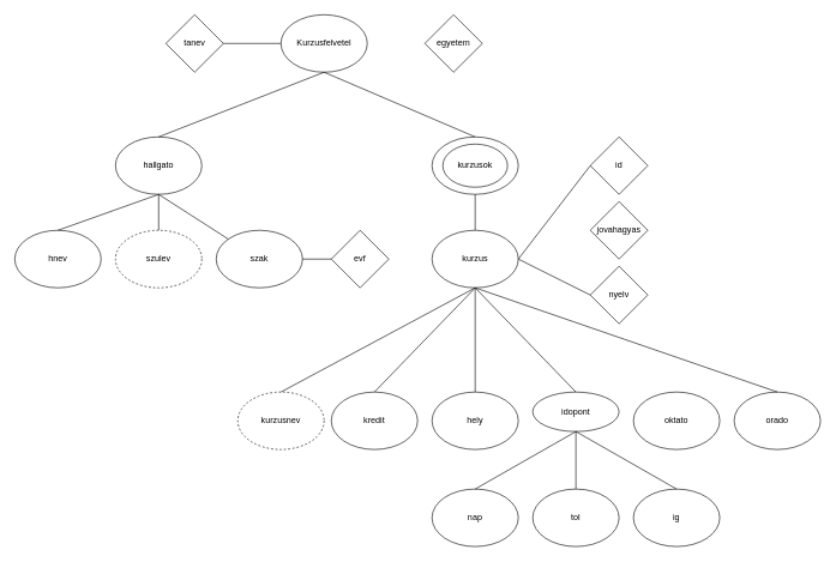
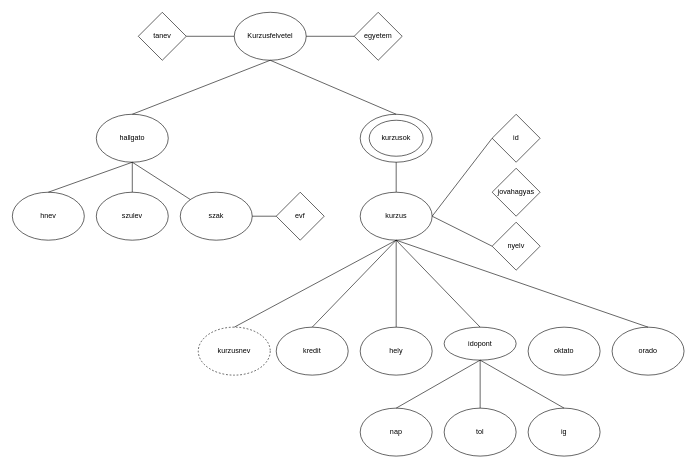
  <mxCell id="0" />
  <mxCell id="1" parent="0" />
  <mxCell id="2" value="Kurzusfelvetel" style="ellipse;whiteSpace=wrap;html=1;" vertex="1" parent="1"><mxGeometry x="390" y="20" width="120" height="80" as="geometry" /></mxCell>
  <mxCell id="3" value="egyetem" style="rhombus;whiteSpace=wrap;html=1;" vertex="1" parent="1"><mxGeometry x="590" y="20" width="80" height="80" as="geometry" /></mxCell>
  <mxCell id="4" value="tanev" style="rhombus;whiteSpace=wrap;html=1;" vertex="1" parent="1"><mxGeometry x="230" y="20" width="80" height="80" as="geometry" /></mxCell>
  <mxCell id="5" value="hallgato" style="ellipse;whiteSpace=wrap;html=1;" vertex="1" parent="1"><mxGeometry x="160" y="190" width="120" height="80" as="geometry" /></mxCell>
  <mxCell id="6" value="" style="ellipse;whiteSpace=wrap;html=1;" vertex="1" parent="1"><mxGeometry x="600" y="190" width="120" height="80" as="geometry" /></mxCell>
  <mxCell id="7" value="" style="endArrow=none;html=1;rounded=0;exitX=0.5;exitY=0;exitDx=0;exitDy=0;entryX=0.5;entryY=1;entryDx=0;entryDy=0;" edge="1" parent="1" source="5" target="2"><mxGeometry width="50" height="50" relative="1" as="geometry"><mxPoint x="320" y="290" as="sourcePoint" /><mxPoint x="350" y="130" as="targetPoint" /></mxGeometry></mxCell>
  <mxCell id="8" value="" style="endArrow=none;html=1;rounded=0;entryX=0.5;entryY=1;entryDx=0;entryDy=0;exitX=0.5;exitY=0;exitDx=0;exitDy=0;" edge="1" parent="1" source="6" target="2"><mxGeometry width="50" height="50" relative="1" as="geometry"><mxPoint x="420" y="260" as="sourcePoint" /><mxPoint x="470" y="210" as="targetPoint" /></mxGeometry></mxCell>
  <mxCell id="9" value="" style="endArrow=none;html=1;rounded=0;exitX=1;exitY=0.5;exitDx=0;exitDy=0;" edge="1" parent="1" source="4" target="2"><mxGeometry width="50" height="50" relative="1" as="geometry"><mxPoint x="420" y="260" as="sourcePoint" /><mxPoint x="470" y="210" as="targetPoint" /></mxGeometry></mxCell>
+ <mxCell id="10" value="" style="endArrow=none;html=1;rounded=0;entryX=0;entryY=0.5;entryDx=0;entryDy=0;" edge="1" parent="1" source="2" target="3"><mxGeometry width="50" height="50" relative="1" as="geometry"><mxPoint x="420" y="260" as="sourcePoint" /><mxPoint x="470" y="210" as="targetPoint" /></mxGeometry></mxCell>
  <mxCell id="11" value="szak" style="ellipse;whiteSpace=wrap;html=1;" vertex="1" parent="1"><mxGeometry x="300" y="320" width="120" height="80" as="geometry" /></mxCell>
- <mxCell id="12" value="szulev" style="ellipse;whiteSpace=wrap;html=1;dashed=1;" vertex="1" parent="1"><mxGeometry x="160" y="320" width="120" height="80" as="geometry" /></mxCell>
+ <mxCell id="12" value="szulev" style="ellipse;whiteSpace=wrap;html=1;" vertex="1" parent="1"><mxGeometry x="160" y="320" width="120" height="80" as="geometry" /></mxCell>
  <mxCell id="13" value="hnev" style="ellipse;whiteSpace=wrap;html=1;" vertex="1" parent="1"><mxGeometry x="20" y="320" width="120" height="80" as="geometry" /></mxCell>
  <mxCell id="14" value="" style="endArrow=none;html=1;rounded=0;exitX=0.5;exitY=0;exitDx=0;exitDy=0;entryX=0.5;entryY=1;entryDx=0;entryDy=0;" edge="1" parent="1" source="13" target="5"><mxGeometry width="50" height="50" relative="1" as="geometry"><mxPoint x="300" y="230" as="sourcePoint" /><mxPoint x="350" y="180" as="targetPoint" /></mxGeometry></mxCell>
  <mxCell id="15" value="" style="endArrow=none;html=1;rounded=0;exitX=0.5;exitY=0;exitDx=0;exitDy=0;entryX=0.5;entryY=1;entryDx=0;entryDy=0;" edge="1" parent="1" source="12" target="5"><mxGeometry width="50" height="50" relative="1" as="geometry"><mxPoint x="300" y="230" as="sourcePoint" /><mxPoint x="350" y="180" as="targetPoint" /></mxGeometry></mxCell>
  <mxCell id="16" value="" style="endArrow=none;html=1;rounded=0;entryX=0.5;entryY=1;entryDx=0;entryDy=0;" edge="1" parent="1" source="11" target="5"><mxGeometry width="50" height="50" relative="1" as="geometry"><mxPoint x="300" y="230" as="sourcePoint" /><mxPoint x="350" y="180" as="targetPoint" /></mxGeometry></mxCell>
  <mxCell id="17" value="" style="endArrow=none;html=1;rounded=0;entryX=0;entryY=0.5;entryDx=0;entryDy=0;exitX=1;exitY=0.5;exitDx=0;exitDy=0;" edge="1" parent="1" source="19" target="22"><mxGeometry width="50" height="50" relative="1" as="geometry"><mxPoint x="730" y="365" as="sourcePoint" /><mxPoint x="850" y="455" as="targetPoint" /></mxGeometry></mxCell>
  <mxCell id="18" value="" style="endArrow=none;html=1;rounded=0;entryX=0.5;entryY=1;entryDx=0;entryDy=0;exitX=0.5;exitY=0;exitDx=0;exitDy=0;" edge="1" parent="1" source="19" target="6"><mxGeometry width="50" height="50" relative="1" as="geometry"><mxPoint x="660" y="400" as="sourcePoint" /><mxPoint x="780" y="140" as="targetPoint" /></mxGeometry></mxCell>
  <mxCell id="19" value="kurzus" style="ellipse;whiteSpace=wrap;html=1;" vertex="1" parent="1"><mxGeometry x="600" y="320" width="120" height="80" as="geometry" /></mxCell>
  <mxCell id="20" value="jovahagyas" style="rhombus;whiteSpace=wrap;html=1;" vertex="1" parent="1"><mxGeometry x="820" y="280" width="80" height="80" as="geometry" /></mxCell>
  <mxCell id="21" value="id" style="rhombus;whiteSpace=wrap;html=1;" vertex="1" parent="1"><mxGeometry x="820" y="190" width="80" height="80" as="geometry" /></mxCell>
  <mxCell id="22" value="nyelv" style="rhombus;whiteSpace=wrap;html=1;" vertex="1" parent="1"><mxGeometry x="820" y="370" width="80" height="80" as="geometry" /></mxCell>
  <mxCell id="23" value="" style="endArrow=none;html=1;rounded=0;entryX=0;entryY=0.5;entryDx=0;entryDy=0;exitX=1;exitY=0.5;exitDx=0;exitDy=0;" edge="1" parent="1" source="19" target="21"><mxGeometry width="50" height="50" relative="1" as="geometry"><mxPoint x="660" y="400" as="sourcePoint" /><mxPoint x="710" y="350" as="targetPoint" /></mxGeometry></mxCell>
  <mxCell id="24" value="kurzusok" style="ellipse;whiteSpace=wrap;html=1;" vertex="1" parent="1"><mxGeometry x="615" y="200" width="90" height="60" as="geometry" /></mxCell>
  <mxCell id="25" value="kurzusnev" style="ellipse;whiteSpace=wrap;html=1;dashed=1;" vertex="1" parent="1"><mxGeometry x="330" y="545" width="120" height="80" as="geometry" /></mxCell>
  <mxCell id="26" value="kredit" style="ellipse;whiteSpace=wrap;html=1;" vertex="1" parent="1"><mxGeometry x="460" y="545" width="120" height="80" as="geometry" /></mxCell>
  <mxCell id="27" value="hely" style="ellipse;whiteSpace=wrap;html=1;" vertex="1" parent="1"><mxGeometry x="600" y="545" width="120" height="80" as="geometry" /></mxCell>
  <mxCell id="28" value="evf" style="rhombus;whiteSpace=wrap;html=1;" vertex="1" parent="1"><mxGeometry x="460" y="320" width="80" height="80" as="geometry" /></mxCell>
  <mxCell id="29" value="idopont" style="ellipse;whiteSpace=wrap;html=1;" vertex="1" parent="1"><mxGeometry x="740" y="545" width="120" height="55" as="geometry" /></mxCell>
  <mxCell id="30" value="oktato" style="ellipse;whiteSpace=wrap;html=1;" vertex="1" parent="1"><mxGeometry x="880" y="545" width="120" height="80" as="geometry" /></mxCell>
  <mxCell id="31" value="" style="endArrow=none;html=1;rounded=0;exitX=0.5;exitY=0;exitDx=0;exitDy=0;entryX=0.5;entryY=1;entryDx=0;entryDy=0;" edge="1" parent="1" source="25" target="19"><mxGeometry width="50" height="50" relative="1" as="geometry"><mxPoint x="670" y="420" as="sourcePoint" /><mxPoint x="720" y="370" as="targetPoint" /></mxGeometry></mxCell>
  <mxCell id="32" value="" style="endArrow=none;html=1;rounded=0;exitX=0.5;exitY=0;exitDx=0;exitDy=0;entryX=0.5;entryY=1;entryDx=0;entryDy=0;" edge="1" parent="1" source="26" target="19"><mxGeometry width="50" height="50" relative="1" as="geometry"><mxPoint x="670" y="420" as="sourcePoint" /><mxPoint x="720" y="370" as="targetPoint" /></mxGeometry></mxCell>
  <mxCell id="33" value="" style="endArrow=none;html=1;rounded=0;exitX=0.5;exitY=0;exitDx=0;exitDy=0;entryX=0.5;entryY=1;entryDx=0;entryDy=0;" edge="1" parent="1" source="27" target="19"><mxGeometry width="50" height="50" relative="1" as="geometry"><mxPoint x="670" y="420" as="sourcePoint" /><mxPoint x="720" y="370" as="targetPoint" /></mxGeometry></mxCell>
  <mxCell id="34" value="" style="endArrow=none;html=1;rounded=0;exitX=0.5;exitY=0;exitDx=0;exitDy=0;entryX=0.5;entryY=1;entryDx=0;entryDy=0;" edge="1" parent="1" source="29" target="19"><mxGeometry width="50" height="50" relative="1" as="geometry"><mxPoint x="670" y="420" as="sourcePoint" /><mxPoint x="720" y="370" as="targetPoint" /></mxGeometry></mxCell>
  <mxCell id="35" value="orado" style="ellipse;whiteSpace=wrap;html=1;" vertex="1" parent="1"><mxGeometry x="1020" y="545" width="120" height="80" as="geometry" /></mxCell>
  <mxCell id="36" value="" style="endArrow=none;html=1;rounded=0;exitX=0.5;exitY=0;exitDx=0;exitDy=0;entryX=0.5;entryY=1;entryDx=0;entryDy=0;" edge="1" parent="1" source="35" target="19"><mxGeometry width="50" height="50" relative="1" as="geometry"><mxPoint x="930" y="420" as="sourcePoint" /><mxPoint x="980" y="370" as="targetPoint" /></mxGeometry></mxCell>
  <mxCell id="37" value="nap" style="ellipse;whiteSpace=wrap;html=1;" vertex="1" parent="1"><mxGeometry x="600" y="680" width="120" height="80" as="geometry" /></mxCell>
  <mxCell id="38" value="ig" style="ellipse;whiteSpace=wrap;html=1;" vertex="1" parent="1"><mxGeometry x="880" y="680" width="120" height="80" as="geometry" /></mxCell>
  <mxCell id="39" value="tol" style="ellipse;whiteSpace=wrap;html=1;" vertex="1" parent="1"><mxGeometry x="740" y="680" width="120" height="80" as="geometry" /></mxCell>
  <mxCell id="40" value="" style="endArrow=none;html=1;rounded=0;exitX=0.5;exitY=0;exitDx=0;exitDy=0;entryX=0.5;entryY=1;entryDx=0;entryDy=0;" edge="1" parent="1" source="37" target="29"><mxGeometry width="50" height="50" relative="1" as="geometry"><mxPoint x="920" y="730" as="sourcePoint" /><mxPoint x="970" y="680" as="targetPoint" /></mxGeometry></mxCell>
  <mxCell id="41" value="" style="endArrow=none;html=1;rounded=0;exitX=0.5;exitY=0;exitDx=0;exitDy=0;entryX=0.5;entryY=1;entryDx=0;entryDy=0;" edge="1" parent="1" source="39" target="29"><mxGeometry width="50" height="50" relative="1" as="geometry"><mxPoint x="920" y="730" as="sourcePoint" /><mxPoint x="970" y="680" as="targetPoint" /></mxGeometry></mxCell>
  <mxCell id="42" value="" style="endArrow=none;html=1;rounded=0;exitX=0.5;exitY=0;exitDx=0;exitDy=0;entryX=0.5;entryY=1;entryDx=0;entryDy=0;" edge="1" parent="1" source="38" target="29"><mxGeometry width="50" height="50" relative="1" as="geometry"><mxPoint x="920" y="730" as="sourcePoint" /><mxPoint x="970" y="680" as="targetPoint" /></mxGeometry></mxCell>
  <mxCell id="43" value="" style="endArrow=none;html=1;rounded=0;exitX=1;exitY=0.5;exitDx=0;exitDy=0;entryX=0;entryY=0.5;entryDx=0;entryDy=0;" edge="1" parent="1" source="11" target="28"><mxGeometry width="50" height="50" relative="1" as="geometry"><mxPoint x="600" y="660" as="sourcePoint" /><mxPoint x="650" y="610" as="targetPoint" /></mxGeometry></mxCell>
